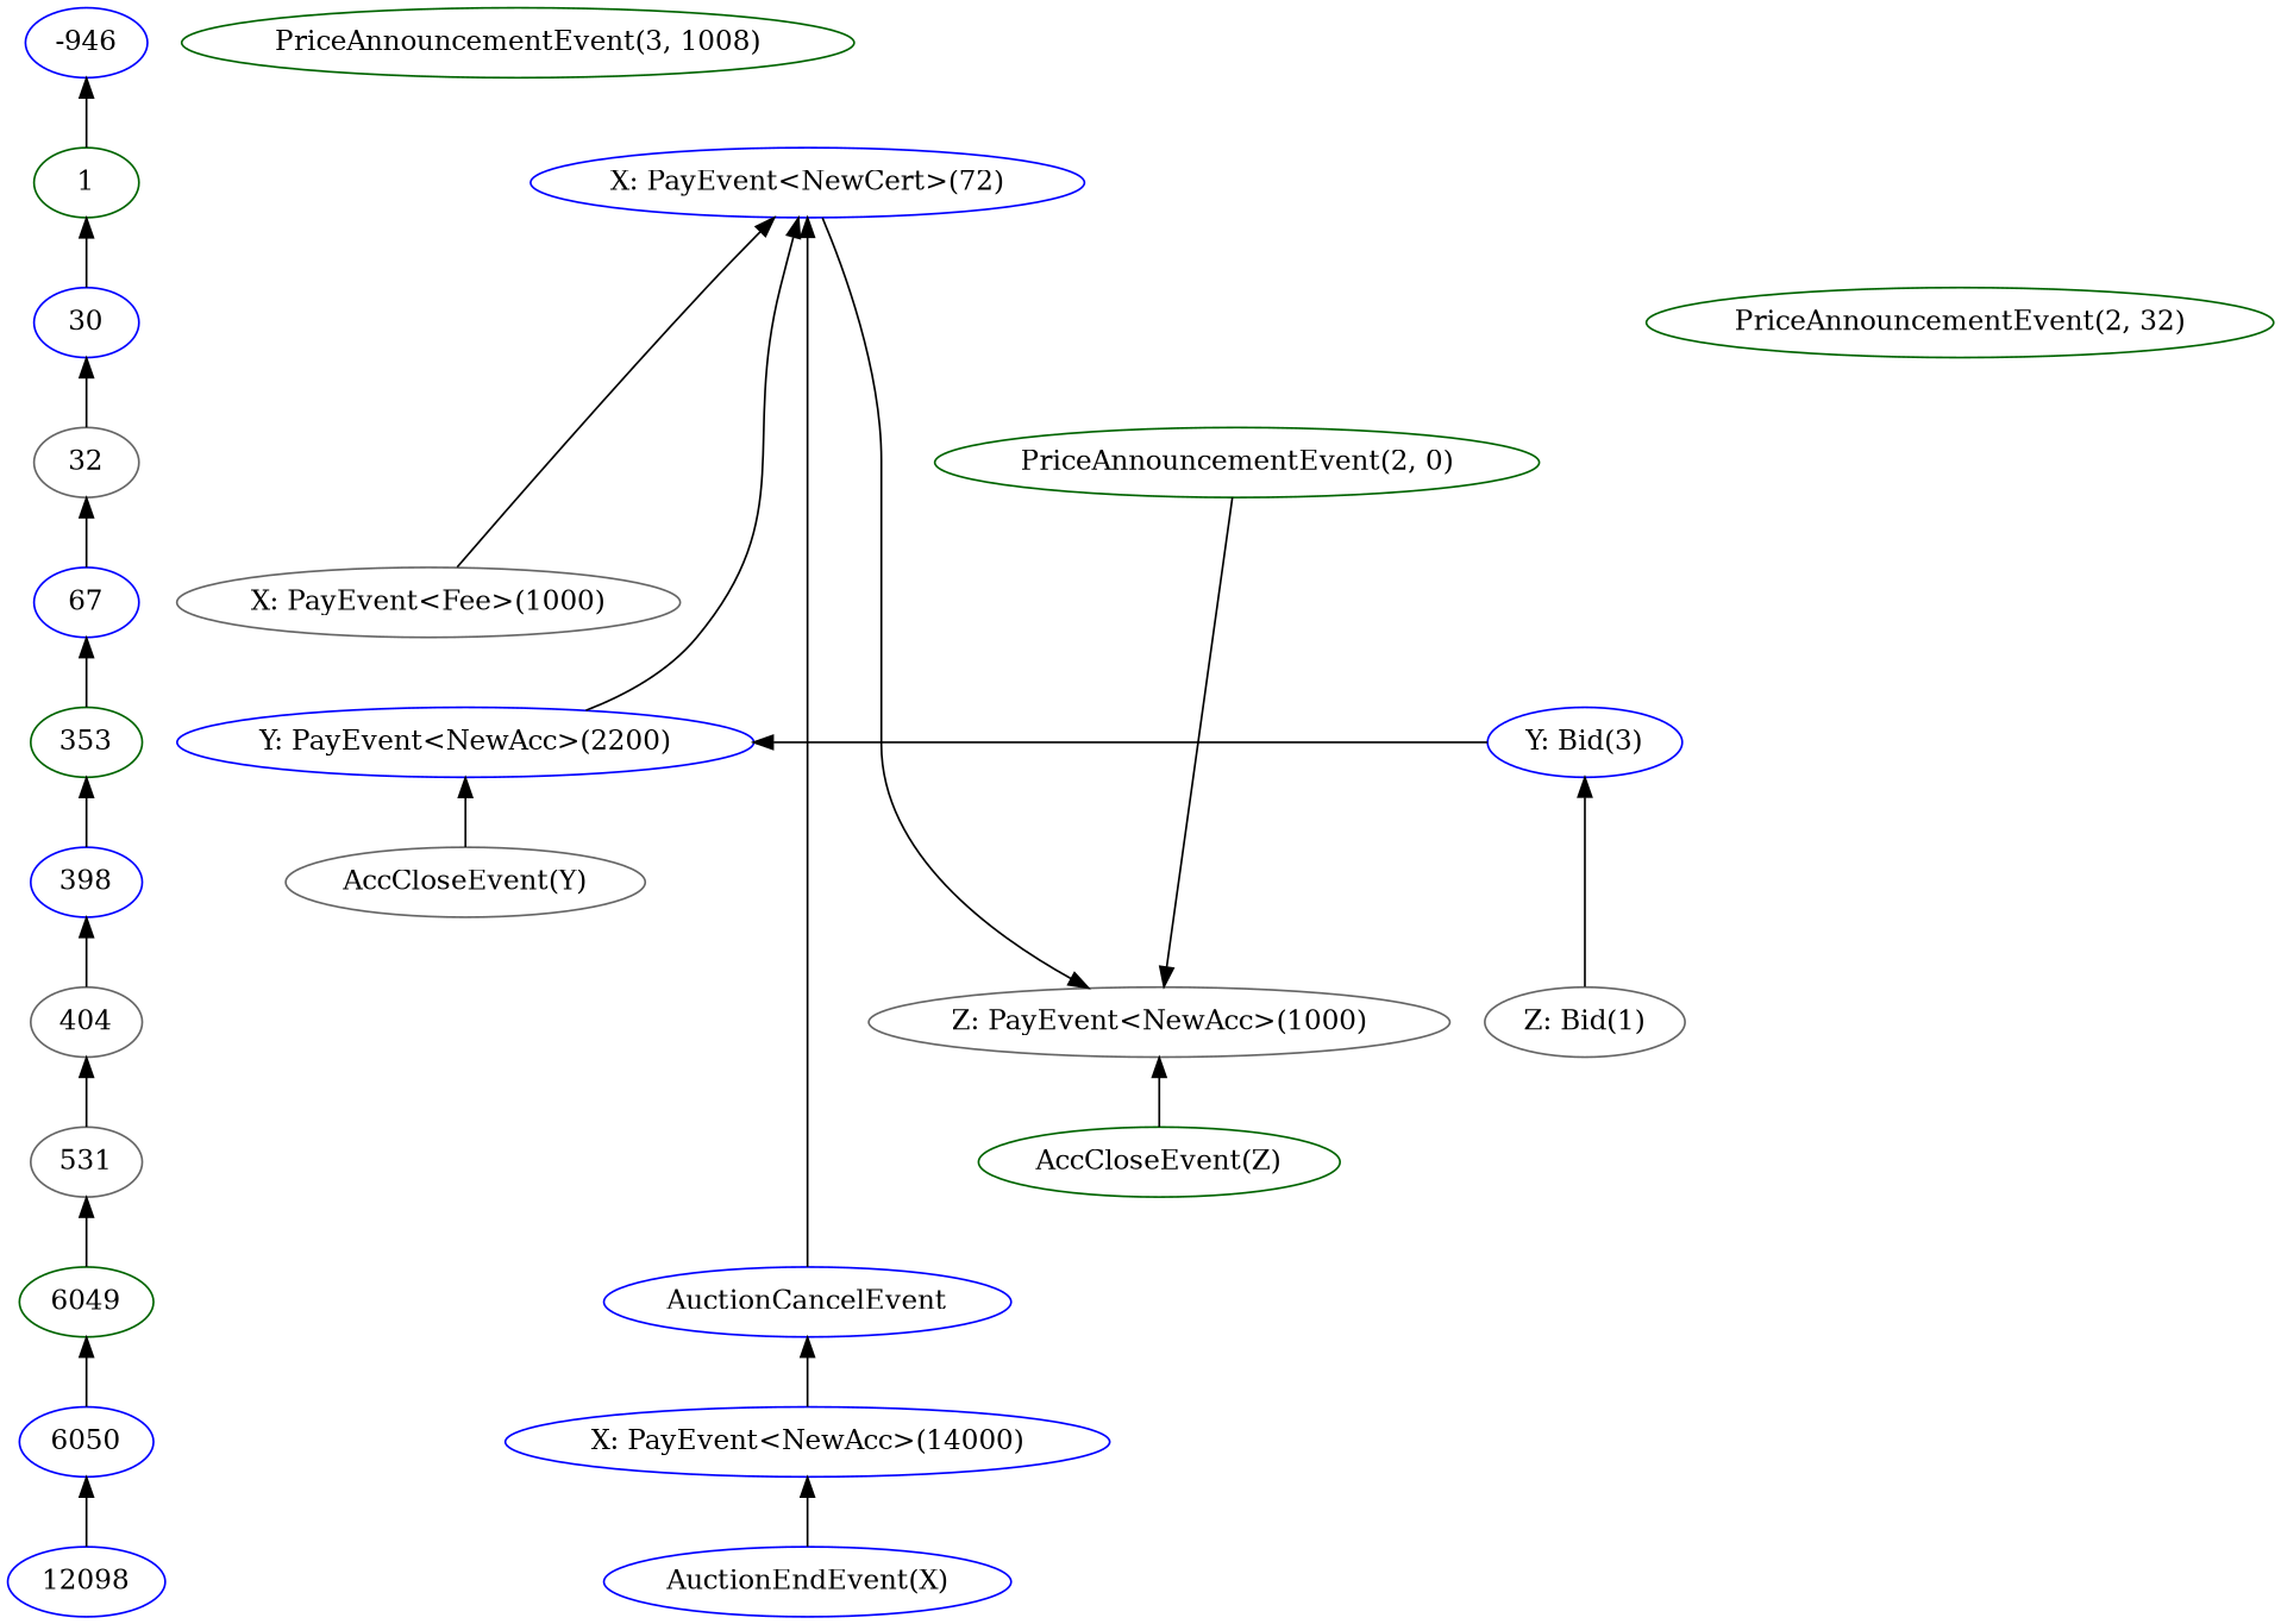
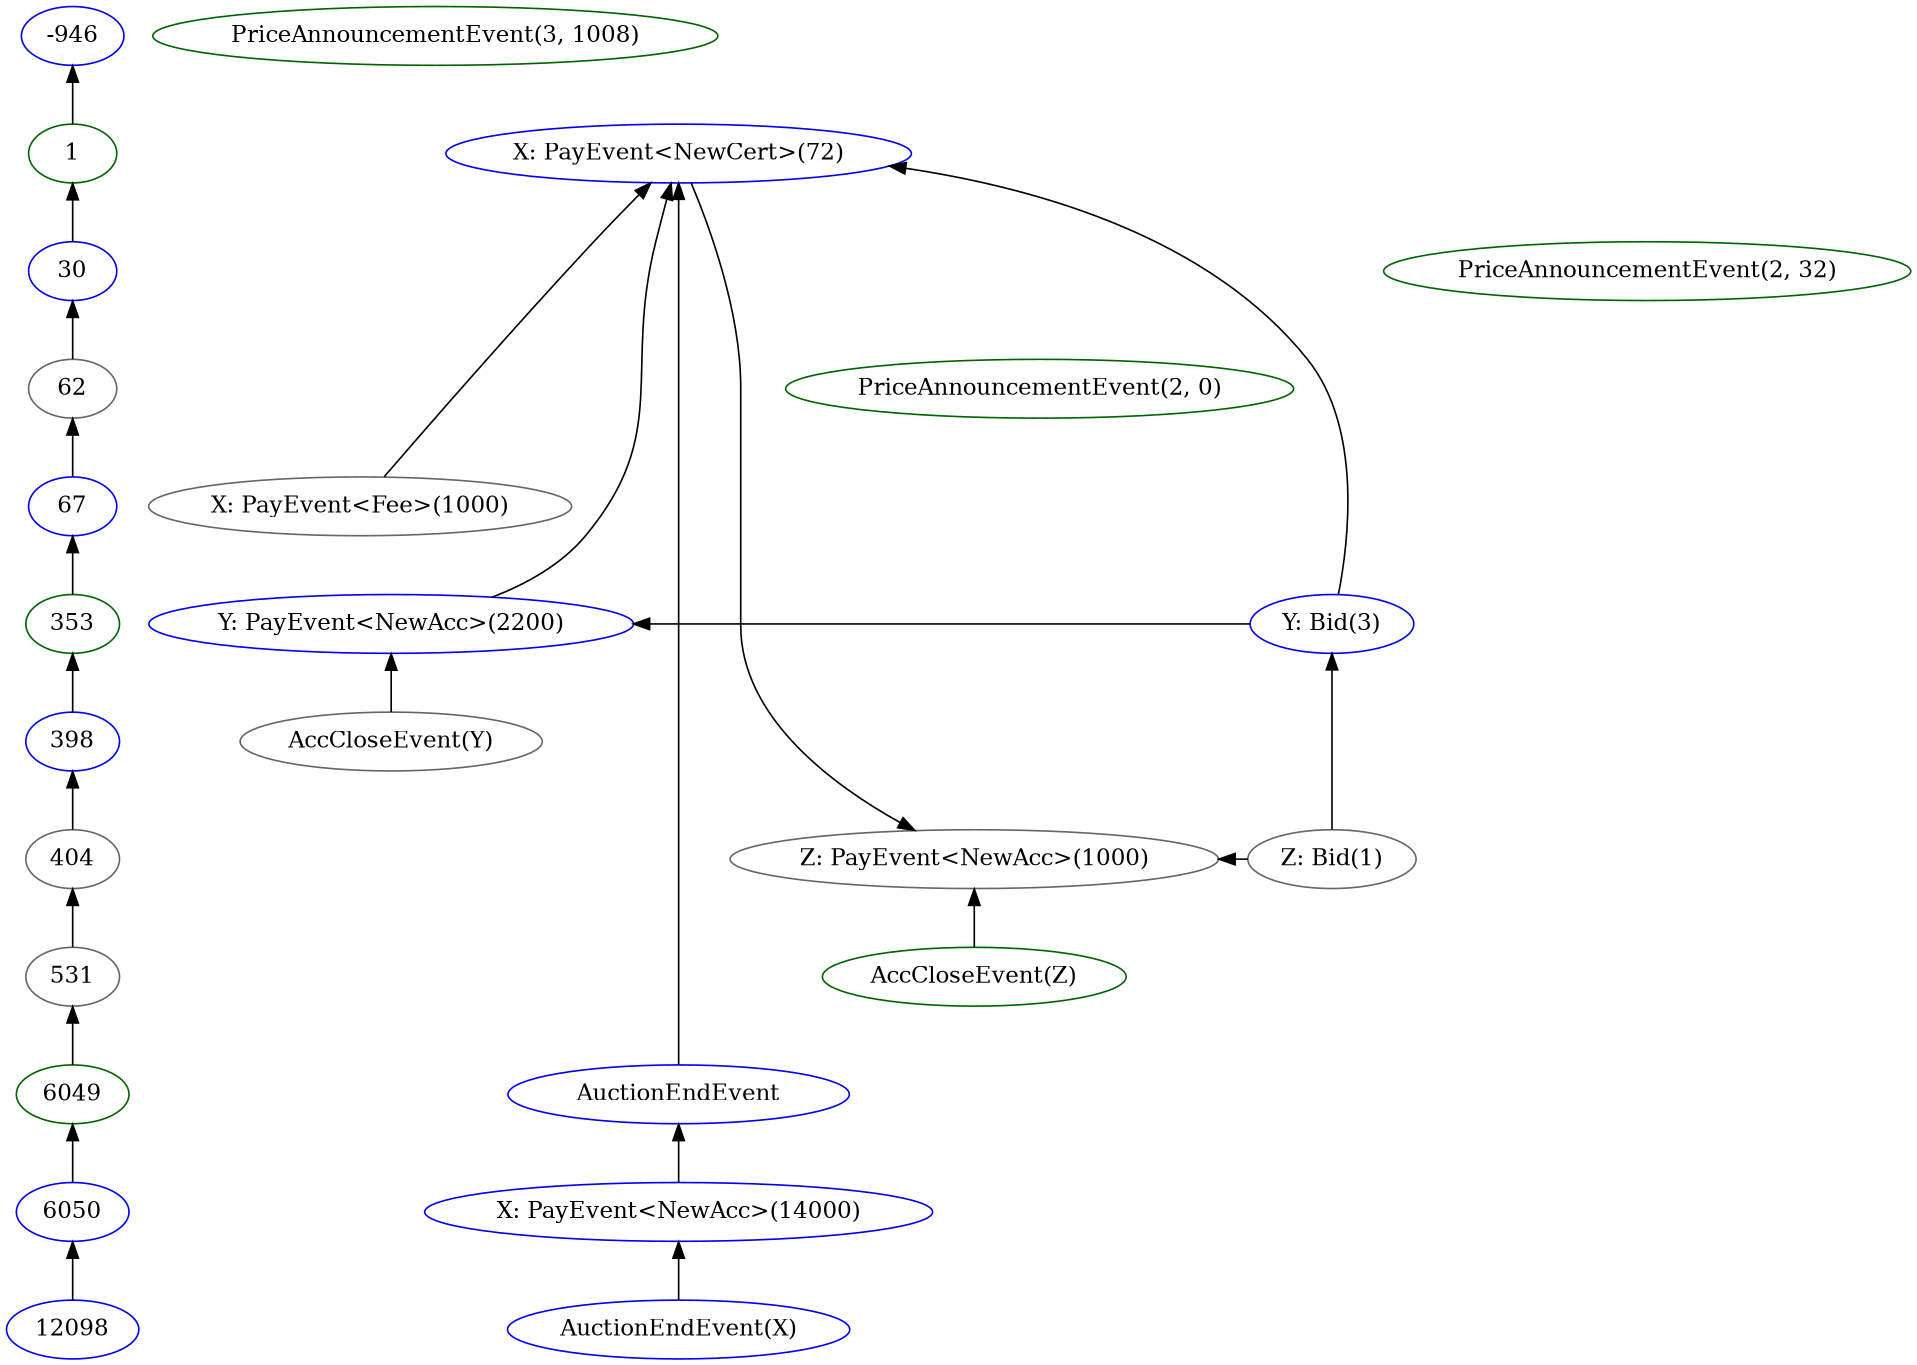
  digraph {
    node [color=blue]
    edge [dir=back]
    -946
    "PriceAnnouncementEvent(3, 1008)" [color=darkgreen]
    1 [color=darkgreen]
    "X: PayEvent<NewCert>(72)"
    30
    "PriceAnnouncementEvent(2, 32)" [color=darkgreen]
-   62 [color=gray40 label=32]
+   62 [color=gray40]
    "PriceAnnouncementEvent(2, 0)" [color=darkgreen]
    67
    "X: PayEvent<Fee>(1000)" [color=gray40]
    353 [color=darkgreen]
    "Y: PayEvent<NewAcc>(2200)"
    "Y: Bid(3)"
    398
    "AccCloseEvent(Y)" [color=gray40]
    404 [color=gray40]
    "Z: PayEvent<NewAcc>(1000)" [color=gray40]
    "Z: Bid(1)" [color=gray40]
    531 [color=gray40]
    "AccCloseEvent(Z)" [color=darkgreen]
    6049 [color=darkgreen]
-   AuctionCancelEvent
+   AuctionCancelEvent [label=AuctionEndEvent]
    6050
    "X: PayEvent<NewAcc>(14000)"
    12098
    "AuctionEndEvent(X)"
    subgraph sub_1 {
      rank=same
      -946
      "PriceAnnouncementEvent(3, 1008)"
    }
    subgraph sub_2 {
      rank=same
      1
      "X: PayEvent<NewCert>(72)"
    }
    subgraph sub_3 {
      rank=same
      30
      "PriceAnnouncementEvent(2, 32)"
    }
    subgraph sub_4 {
      rank=same
      62
      "PriceAnnouncementEvent(2, 0)"
    }
    subgraph sub_5 {
      rank=same
      67
      "X: PayEvent<Fee>(1000)"
    }
    subgraph sub_6 {
      rank=same
      353
      "Y: PayEvent<NewAcc>(2200)"
      "Y: Bid(3)"
    }
    subgraph sub_7 {
      rank=same
      398
      "AccCloseEvent(Y)"
    }
    subgraph sub_8 {
      rank=same
      404
      "Z: PayEvent<NewAcc>(1000)"
      "Z: Bid(1)"
    }
    subgraph sub_9 {
      rank=same
      531
      "AccCloseEvent(Z)"
    }
    subgraph sub_10 {
      rank=same
      6049
      AuctionCancelEvent
    }
    subgraph sub_11 {
      rank=same
      6050
      "X: PayEvent<NewAcc>(14000)"
    }
    subgraph sub_12 {
      rank=same
      12098
      "AuctionEndEvent(X)"
    }
    -946 -> 1
    1 -> 30
    "X: PayEvent<NewCert>(72)" -> "X: PayEvent<Fee>(1000)"
    "X: PayEvent<NewCert>(72)" -> "Y: PayEvent<NewAcc>(2200)"
+   "X: PayEvent<NewCert>(72)" -> "Y: Bid(3)"
    "X: PayEvent<NewCert>(72)" -> AuctionCancelEvent
    30 -> 62
    62 -> 67
    67 -> 353
    353 -> 398
    "Y: PayEvent<NewAcc>(2200)" -> "Y: Bid(3)"
    "Y: PayEvent<NewAcc>(2200)" -> "AccCloseEvent(Y)"
    "Y: Bid(3)" -> "Z: Bid(1)"
    398 -> 404
    404 -> 531
    "Z: PayEvent<NewAcc>(1000)" -> "X: PayEvent<NewCert>(72)"
-   "Z: PayEvent<NewAcc>(1000)" -> "PriceAnnouncementEvent(2, 0)"
+   "Z: PayEvent<NewAcc>(1000)" -> "Z: Bid(1)"
    "Z: PayEvent<NewAcc>(1000)" -> "AccCloseEvent(Z)"
    531 -> 6049
    6049 -> 6050
    AuctionCancelEvent -> "X: PayEvent<NewAcc>(14000)"
    6050 -> 12098
    "X: PayEvent<NewAcc>(14000)" -> "AuctionEndEvent(X)"
  }
